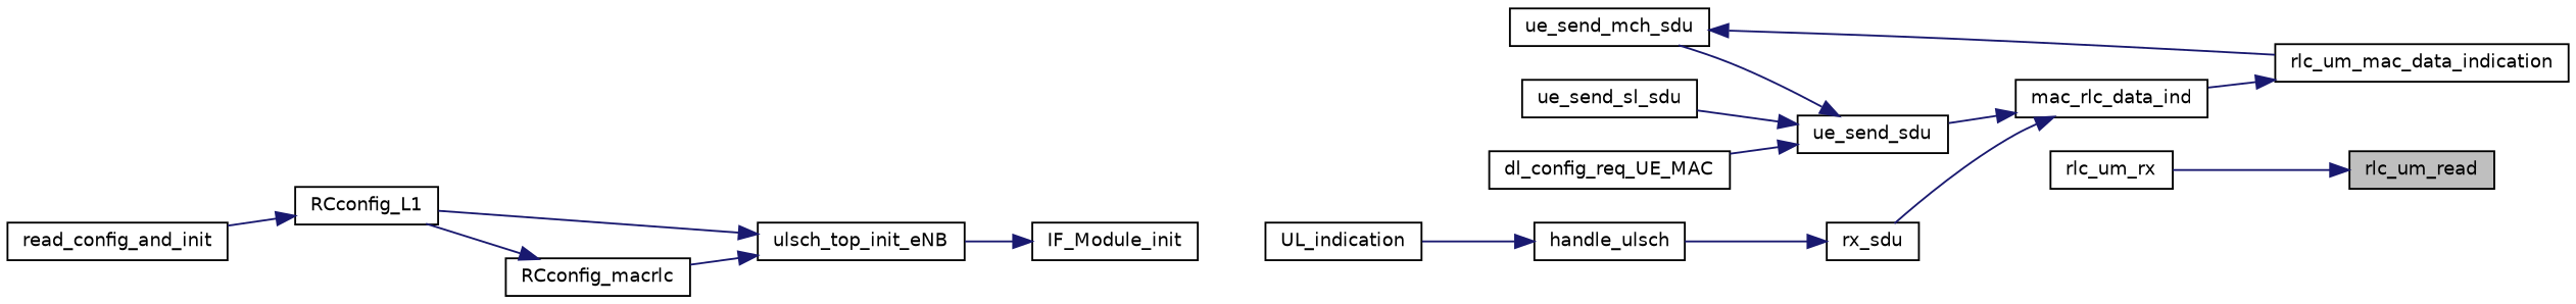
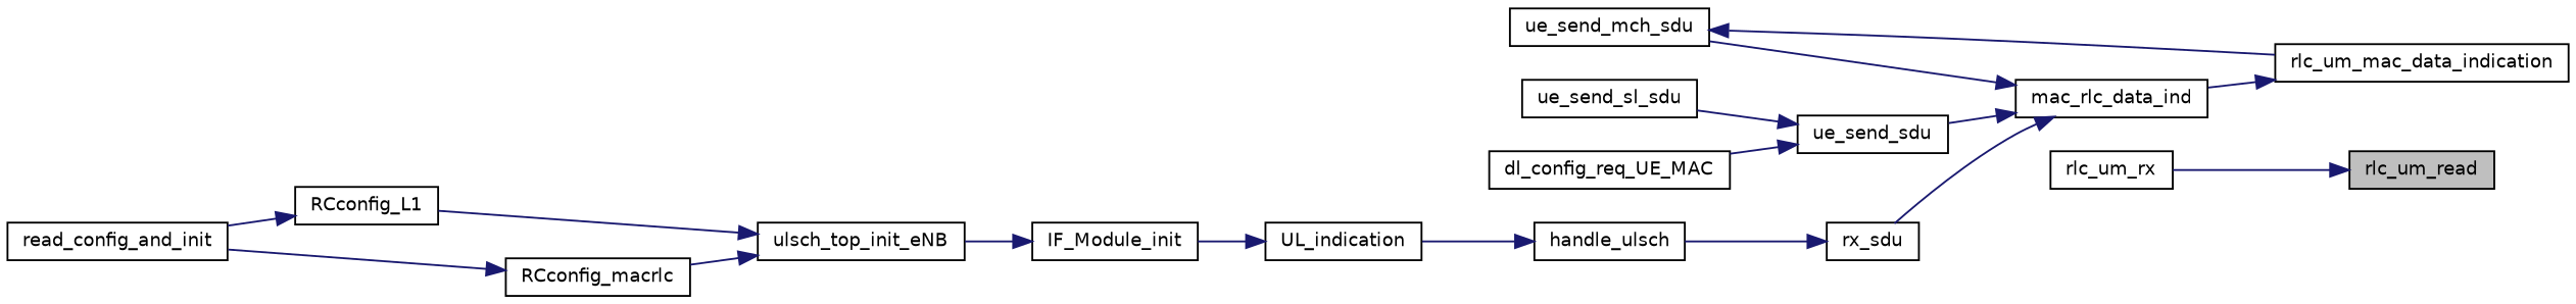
  digraph {
    rankdir=RL
    node [color=black fillcolor=white fontname=Helvetica fontsize=10 shape=record style=filled]
    edge [color=midnightblue dir=back fontname=Helvetica fontsize=10 labelfontname=Helvetica labelfontsize=10 style=solid]
    n1 [fillcolor=grey75 fontcolor=black height=0.2 label=rlc_um_read width=0.4]
    n2 [height=0.2 label=rlc_um_rx width=0.4]
    n3 [height=0.2 label=rlc_um_mac_data_indication width=0.4]
    n4 [height=0.2 label=mac_rlc_data_ind width=0.4]
    n5 [height=0.2 label=rx_sdu width=0.4]
    n6 [height=0.2 label=ue_send_mch_sdu width=0.4]
    n7 [height=0.2 label=ue_send_sdu width=0.4]
    n8 [height=0.2 label=handle_ulsch width=0.4]
    n9 [height=0.2 label=ue_send_sl_sdu width=0.4]
    n10 [height=0.2 label=dl_config_req_UE_MAC width=0.4]
    n11 [height=0.2 label=UL_indication width=0.4]
    n12 [height=0.2 label=IF_Module_init width=0.4]
    n13 [height=0.2 label=ulsch_top_init_eNB width=0.4]
    n14 [height=0.2 label=RCconfig_L1 width=0.4]
    n15 [height=0.2 label=RCconfig_macrlc width=0.4]
    n16 [height=0.2 label=read_config_and_init width=0.4]
    n1 -> n2
    n3 -> n4
    n4 -> n5
-   n7 -> n6
+   n4 -> n6
    n4 -> n7
    n5 -> n8
    n6 -> n3
    n7 -> n9
    n7 -> n10
    n8 -> n11
+   n11 -> n12
    n12 -> n13
    n13 -> n14
    n13 -> n15
    n14 -> n16
-   n15 -> n14
+   n15 -> n16
  }
